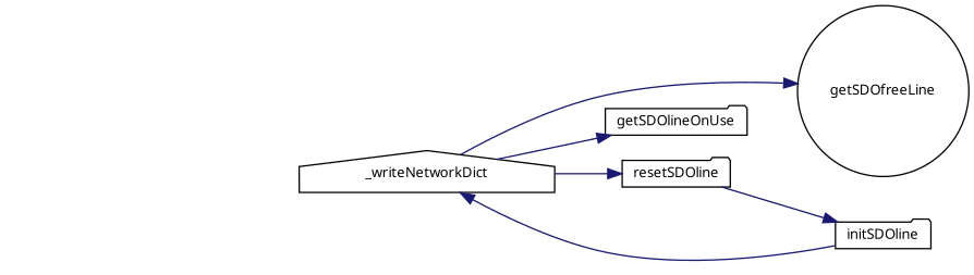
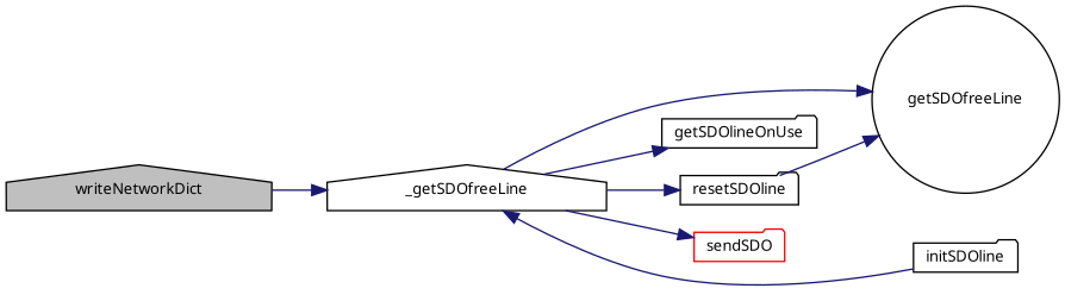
  digraph {
    rankdir=LR
    node [color=black fillcolor=white fontname="FreeSans.ttf" fontsize=10 shape=folder style=filled]
    edge [color=midnightblue fontname="FreeSans.ttf" fontsize=10 labelfontname="FreeSans.ttf" labelfontsize=10 style=solid]
-   n2 [height=0.2 label=_writeNetworkDict shape=house width=0.4]
+   n1 [fillcolor=grey75 fontcolor=black height=0.2 label=writeNetworkDict shape=house width=0.4]
+   n2 [height=0.2 label=_getSDOfreeLine shape=house width=0.4]
    n3 [height=0.2 label=getSDOfreeLine shape=circle width=0.4]
    n4 [height=0.2 label=getSDOlineOnUse width=0.4]
    n5 [height=0.2 label=resetSDOline width=0.4]
+   n6 [color=red height=0.2 label=sendSDO width=0.4]
    n7 [height=0.2 label=initSDOline width=0.4]
+   n1 -> n2
    n2 -> n3
    n2 -> n4
    n2 -> n5
-   n5 -> n7
+   n2 -> n6
+   n5 -> n3
    n7 -> n2
  }
